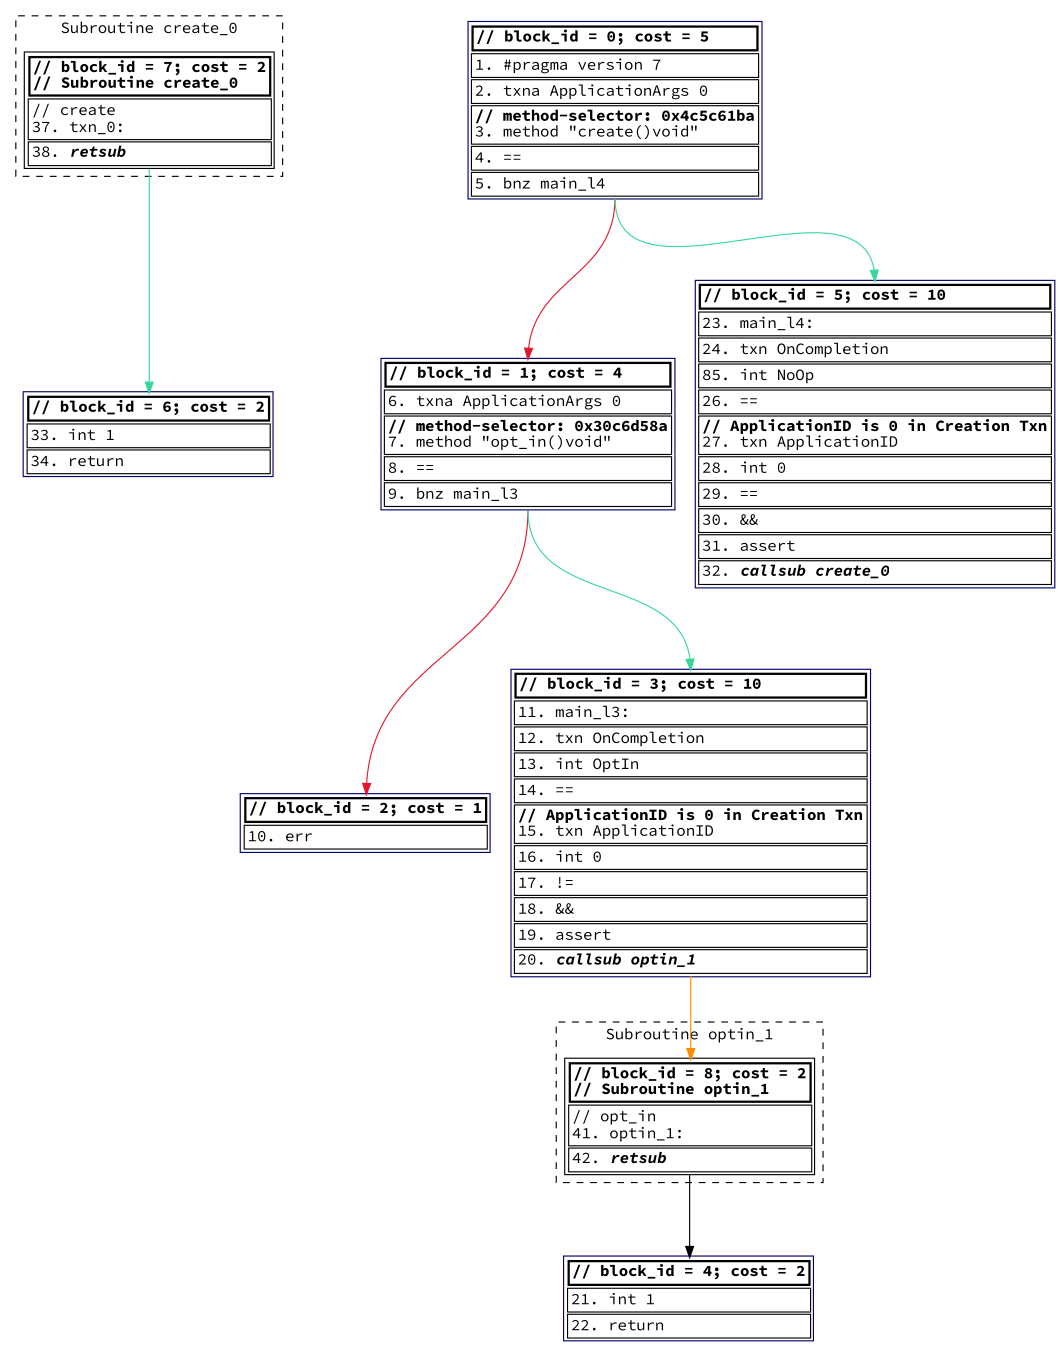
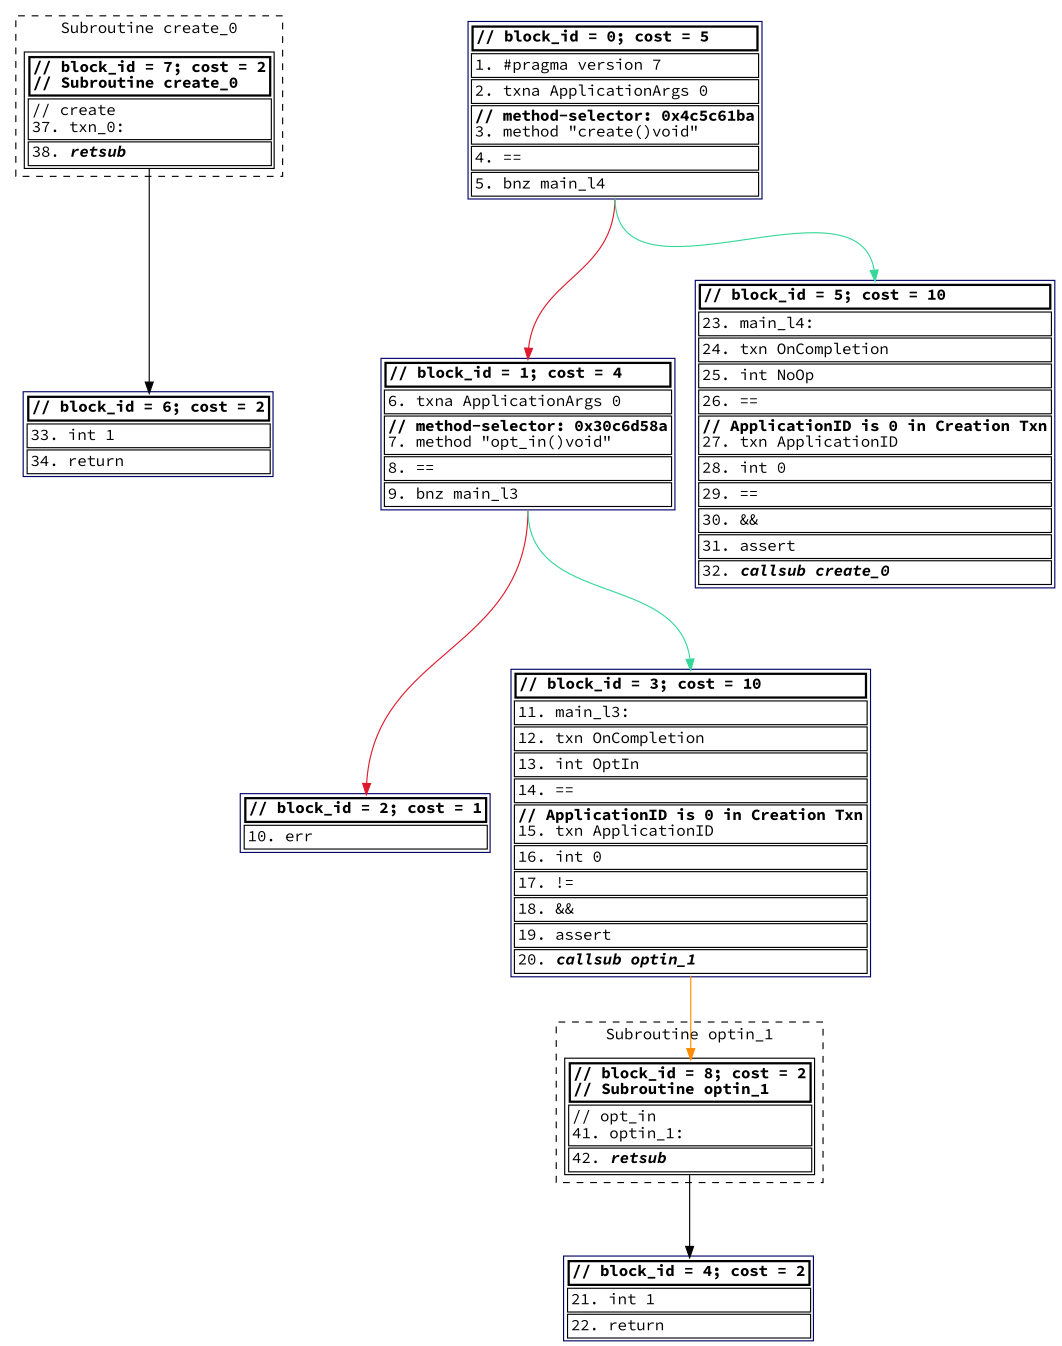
  digraph {
    fontname="Source Code Pro"
    ranksep=1
    node [fontname="Source Code Pro" labelloc=top shape=plain]
    edge [color=BLACK fontname="Source Code Pro" tailport=s]
    n1 [label=<<TABLE ALIGN="LEFT" COLOR="BLACK"> <TR><TD COLOR="BLACK" ALIGN="LEFT" BALIGN="LEFT" PORT="37" BORDER="2"><B>// block_id = 7; cost = 2<BR/>// Subroutine create_0</B></TD></TR> <TR><TD ALIGN="LEFT" BALIGN="LEFT" COLOR="BLACK">// create<BR/>37. txn_0:</TD></TR> <TR><TD ALIGN="LEFT" BALIGN="LEFT" COLOR="BLACK">38. <B><I>retsub</I></B></TD></TR> </TABLE>>]
    n2 [label=<<TABLE ALIGN="LEFT" COLOR="BLACK"> <TR><TD COLOR="BLACK" ALIGN="LEFT" BALIGN="LEFT" PORT="41" BORDER="2"><B>// block_id = 8; cost = 2<BR/>// Subroutine optin_1</B></TD></TR> <TR><TD ALIGN="LEFT" BALIGN="LEFT" COLOR="BLACK">// opt_in<BR/>41. optin_1:</TD></TR> <TR><TD ALIGN="LEFT" BALIGN="LEFT" COLOR="BLACK">42. <B><I>retsub</I></B></TD></TR> </TABLE>>]
    n3 [label=<<TABLE ALIGN="LEFT" COLOR="#000066"> <TR><TD COLOR="BLACK" ALIGN="LEFT" BALIGN="LEFT" PORT="33" BORDER="2"><B>// block_id = 6; cost = 2</B></TD></TR> <TR><TD ALIGN="LEFT" BALIGN="LEFT" COLOR="BLACK">33. int 1</TD></TR> <TR><TD ALIGN="LEFT" BALIGN="LEFT" COLOR="BLACK">34. return</TD></TR> </TABLE>>]
    n4 [label=<<TABLE ALIGN="LEFT" COLOR="#000066"> <TR><TD COLOR="BLACK" ALIGN="LEFT" BALIGN="LEFT" PORT="21" BORDER="2"><B>// block_id = 4; cost = 2</B></TD></TR> <TR><TD ALIGN="LEFT" BALIGN="LEFT" COLOR="BLACK">21. int 1</TD></TR> <TR><TD ALIGN="LEFT" BALIGN="LEFT" COLOR="BLACK">22. return</TD></TR> </TABLE>>]
    n5 [label=<<TABLE ALIGN="LEFT" COLOR="#000066"> <TR><TD COLOR="BLACK" ALIGN="LEFT" BALIGN="LEFT" PORT="1" BORDER="2"><B>// block_id = 0; cost = 5</B></TD></TR> <TR><TD ALIGN="LEFT" BALIGN="LEFT" COLOR="BLACK">1. #pragma version 7</TD></TR> <TR><TD ALIGN="LEFT" BALIGN="LEFT" COLOR="BLACK">2. txna ApplicationArgs 0</TD></TR> <TR><TD ALIGN="LEFT" BALIGN="LEFT" COLOR="BLACK"><B>// method-selector: 0x4c5c61ba</B><BR/>3. method &quot;create()void&quot;</TD></TR> <TR><TD ALIGN="LEFT" BALIGN="LEFT" COLOR="BLACK">4. ==</TD></TR> <TR><TD ALIGN="LEFT" BALIGN="LEFT" COLOR="BLACK">5. bnz main_l4</TD></TR> </TABLE>>]
    n6 [label=<<TABLE ALIGN="LEFT" COLOR="#000066"> <TR><TD COLOR="BLACK" ALIGN="LEFT" BALIGN="LEFT" PORT="6" BORDER="2"><B>// block_id = 1; cost = 4</B></TD></TR> <TR><TD ALIGN="LEFT" BALIGN="LEFT" COLOR="BLACK">6. txna ApplicationArgs 0</TD></TR> <TR><TD ALIGN="LEFT" BALIGN="LEFT" COLOR="BLACK"><B>// method-selector: 0x30c6d58a</B><BR/>7. method &quot;opt_in()void&quot;</TD></TR> <TR><TD ALIGN="LEFT" BALIGN="LEFT" COLOR="BLACK">8. ==</TD></TR> <TR><TD ALIGN="LEFT" BALIGN="LEFT" COLOR="BLACK">9. bnz main_l3</TD></TR> </TABLE>>]
-   n7 [label=<<TABLE ALIGN="LEFT" COLOR="#000066"> <TR><TD COLOR="BLACK" ALIGN="LEFT" BALIGN="LEFT" PORT="23" BORDER="2"><B>// block_id = 5; cost = 10</B></TD></TR> <TR><TD ALIGN="LEFT" BALIGN="LEFT" COLOR="BLACK">23. main_l4:</TD></TR> <TR><TD ALIGN="LEFT" BALIGN="LEFT" COLOR="BLACK">24. txn OnCompletion</TD></TR> <TR><TD ALIGN="LEFT" BALIGN="LEFT" COLOR="BLACK">85. int NoOp</TD></TR> <TR><TD ALIGN="LEFT" BALIGN="LEFT" COLOR="BLACK">26. ==</TD></TR> <TR><TD ALIGN="LEFT" BALIGN="LEFT" COLOR="BLACK"><B>// ApplicationID is 0 in Creation Txn</B><BR/>27. txn ApplicationID</TD></TR> <TR><TD ALIGN="LEFT" BALIGN="LEFT" COLOR="BLACK">28. int 0</TD></TR> <TR><TD ALIGN="LEFT" BALIGN="LEFT" COLOR="BLACK">29. ==</TD></TR> <TR><TD ALIGN="LEFT" BALIGN="LEFT" COLOR="BLACK">30. &amp;&amp;</TD></TR> <TR><TD ALIGN="LEFT" BALIGN="LEFT" COLOR="BLACK">31. assert</TD></TR> <TR><TD ALIGN="LEFT" BALIGN="LEFT" COLOR="BLACK">32. <B><I>callsub create_0</I></B></TD></TR> </TABLE>>]
+   n7 [label=<<TABLE ALIGN="LEFT" COLOR="#000066"> <TR><TD COLOR="BLACK" ALIGN="LEFT" BALIGN="LEFT" PORT="23" BORDER="2"><B>// block_id = 5; cost = 10</B></TD></TR> <TR><TD ALIGN="LEFT" BALIGN="LEFT" COLOR="BLACK">23. main_l4:</TD></TR> <TR><TD ALIGN="LEFT" BALIGN="LEFT" COLOR="BLACK">24. txn OnCompletion</TD></TR> <TR><TD ALIGN="LEFT" BALIGN="LEFT" COLOR="BLACK">25. int NoOp</TD></TR> <TR><TD ALIGN="LEFT" BALIGN="LEFT" COLOR="BLACK">26. ==</TD></TR> <TR><TD ALIGN="LEFT" BALIGN="LEFT" COLOR="BLACK"><B>// ApplicationID is 0 in Creation Txn</B><BR/>27. txn ApplicationID</TD></TR> <TR><TD ALIGN="LEFT" BALIGN="LEFT" COLOR="BLACK">28. int 0</TD></TR> <TR><TD ALIGN="LEFT" BALIGN="LEFT" COLOR="BLACK">29. ==</TD></TR> <TR><TD ALIGN="LEFT" BALIGN="LEFT" COLOR="BLACK">30. &amp;&amp;</TD></TR> <TR><TD ALIGN="LEFT" BALIGN="LEFT" COLOR="BLACK">31. assert</TD></TR> <TR><TD ALIGN="LEFT" BALIGN="LEFT" COLOR="BLACK">32. <B><I>callsub create_0</I></B></TD></TR> </TABLE>>]
    n8 [label=<<TABLE ALIGN="LEFT" COLOR="#000066"> <TR><TD COLOR="BLACK" ALIGN="LEFT" BALIGN="LEFT" PORT="10" BORDER="2"><B>// block_id = 2; cost = 1</B></TD></TR> <TR><TD ALIGN="LEFT" BALIGN="LEFT" COLOR="BLACK">10. err</TD></TR> </TABLE>>]
    n9 [label=<<TABLE ALIGN="LEFT" COLOR="#000066"> <TR><TD COLOR="BLACK" ALIGN="LEFT" BALIGN="LEFT" PORT="11" BORDER="2"><B>// block_id = 3; cost = 10</B></TD></TR> <TR><TD ALIGN="LEFT" BALIGN="LEFT" COLOR="BLACK">11. main_l3:</TD></TR> <TR><TD ALIGN="LEFT" BALIGN="LEFT" COLOR="BLACK">12. txn OnCompletion</TD></TR> <TR><TD ALIGN="LEFT" BALIGN="LEFT" COLOR="BLACK">13. int OptIn</TD></TR> <TR><TD ALIGN="LEFT" BALIGN="LEFT" COLOR="BLACK">14. ==</TD></TR> <TR><TD ALIGN="LEFT" BALIGN="LEFT" COLOR="BLACK"><B>// ApplicationID is 0 in Creation Txn</B><BR/>15. txn ApplicationID</TD></TR> <TR><TD ALIGN="LEFT" BALIGN="LEFT" COLOR="BLACK">16. int 0</TD></TR> <TR><TD ALIGN="LEFT" BALIGN="LEFT" COLOR="BLACK">17. !=</TD></TR> <TR><TD ALIGN="LEFT" BALIGN="LEFT" COLOR="BLACK">18. &amp;&amp;</TD></TR> <TR><TD ALIGN="LEFT" BALIGN="LEFT" COLOR="BLACK">19. assert</TD></TR> <TR><TD ALIGN="LEFT" BALIGN="LEFT" COLOR="BLACK">20. <B><I>callsub optin_1</I></B></TD></TR> </TABLE>>]
    subgraph cluster_1 {
      label="Subroutine create_0"
      style=dashed
      n1
    }
    subgraph cluster_2 {
      label="Subroutine optin_1"
      style=dashed
      n2
    }
-   n1 -> n3 [color="#36d899" headport="33:n"]
+   n1 -> n3 [headport="33:n"]
    n2 -> n4 [headport="21:n"]
    n5 -> n6 [color="#e0182b" headport="6:n"]
    n5 -> n7 [color="#36d899" headport="23:n"]
    n6 -> n8 [color="#e0182b" headport="10:n"]
    n6 -> n9 [color="#36d899" headport="11:n"]
    n9 -> n2 [color="#ff8c00" headport="41:n"]
  }
